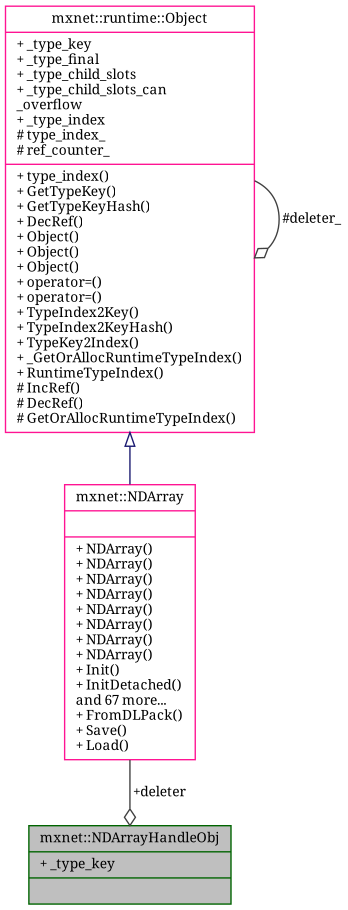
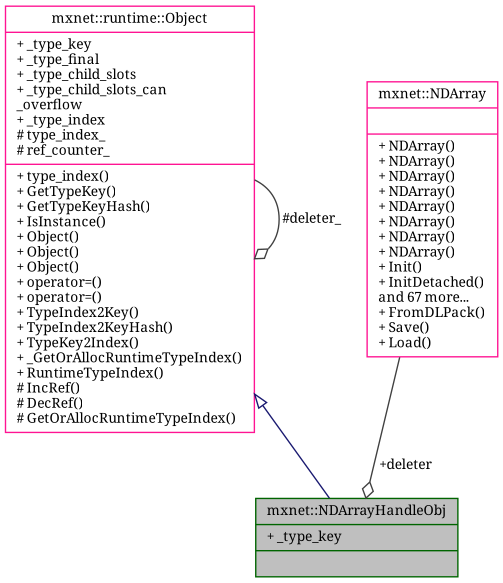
  digraph {
    fontname="Noto Serif"
    node [color=deeppink fillcolor=white fontname="Noto Serif" fontsize=10 shape=record style=filled]
    edge [color=grey25 fontname="Noto Serif" fontsize=10 labelfontname=Helvetica labelfontsize=10 style=solid arrowhead=odiamond]
    n1 [color=darkgreen fillcolor=grey75 fontcolor=black height=0.2 label="{mxnet::NDArrayHandleObj\n|+ _type_key\l|}" width=0.4]
-   n2 [height=0.2 label="{mxnet::runtime::Object\n|+ _type_key\l+ _type_final\l+ _type_child_slots\l+ _type_child_slots_can\l_overflow\l+ _type_index\l# type_index_\l# ref_counter_\l|+ type_index()\l+ GetTypeKey()\l+ GetTypeKeyHash()\l+ DecRef()\l+ Object()\l+ Object()\l+ Object()\l+ operator=()\l+ operator=()\l+ TypeIndex2Key()\l+ TypeIndex2KeyHash()\l+ TypeKey2Index()\l+ _GetOrAllocRuntimeTypeIndex()\l+ RuntimeTypeIndex()\l# IncRef()\l# DecRef()\l# GetOrAllocRuntimeTypeIndex()\l}" width=0.4]
+   n2 [height=0.2 label="{mxnet::runtime::Object\n|+ _type_key\l+ _type_final\l+ _type_child_slots\l+ _type_child_slots_can\l_overflow\l+ _type_index\l# type_index_\l# ref_counter_\l|+ type_index()\l+ GetTypeKey()\l+ GetTypeKeyHash()\l+ IsInstance()\l+ Object()\l+ Object()\l+ Object()\l+ operator=()\l+ operator=()\l+ TypeIndex2Key()\l+ TypeIndex2KeyHash()\l+ TypeKey2Index()\l+ _GetOrAllocRuntimeTypeIndex()\l+ RuntimeTypeIndex()\l# IncRef()\l# DecRef()\l# GetOrAllocRuntimeTypeIndex()\l}" width=0.4]
    n3 [height=0.2 label="{mxnet::NDArray\n||+ NDArray()\l+ NDArray()\l+ NDArray()\l+ NDArray()\l+ NDArray()\l+ NDArray()\l+ NDArray()\l+ NDArray()\l+ Init()\l+ InitDetached()\land 67 more...\l+ FromDLPack()\l+ Save()\l+ Load()\l}" width=0.4]
-   n2 -> n3 [arrowtail=onormal color=midnightblue dir=back arrowhead=""]
+   n2 -> n1 [arrowtail=onormal color=midnightblue dir=back arrowhead=""]
    n2 -> n2 [label=" #deleter_"]
    n3 -> n1 [label=" +deleter"]
  }
